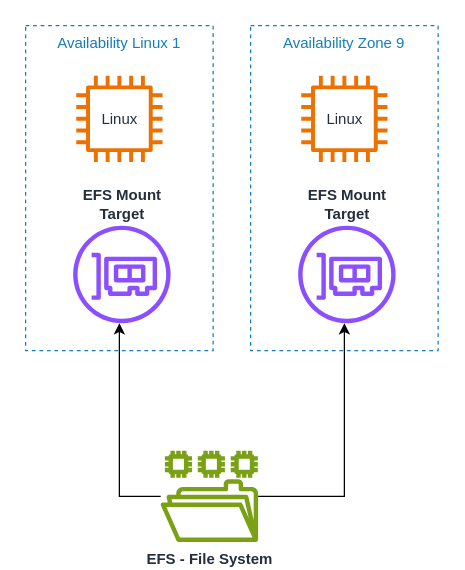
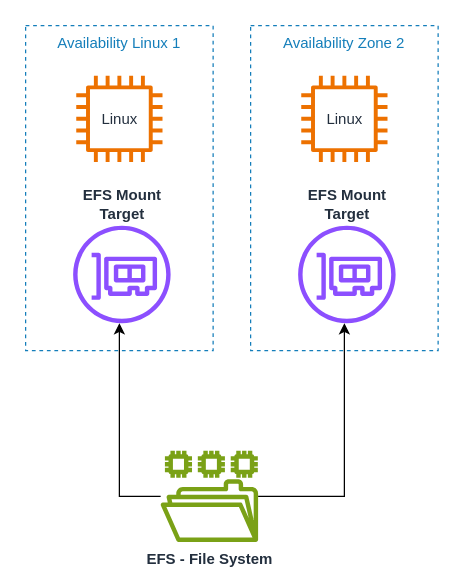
  <mxCell id="0" />
  <mxCell id="1" parent="0" />
  <mxCell id="2" value="Availability Linux 1" style="fillColor=none;strokeColor=#147EBA;dashed=1;verticalAlign=top;fontStyle=0;fontColor=#147EBA;whiteSpace=wrap;html=1;" vertex="1" parent="1"><mxGeometry x="20" y="20" width="150" height="260" as="geometry" /></mxCell>
  <mxCell id="3" value="Linux" style="sketch=0;outlineConnect=0;fontColor=#232F3E;gradientColor=none;fillColor=#ED7100;strokeColor=none;dashed=0;verticalLabelPosition=middle;verticalAlign=middle;align=center;html=1;fontSize=12;fontStyle=0;aspect=fixed;pointerEvents=1;shape=mxgraph.aws4.instance2;labelPosition=center;" vertex="1" parent="1"><mxGeometry x="60.5" y="60" width="69" height="69" as="geometry" /></mxCell>
  <mxCell id="4" value="&lt;b&gt;EFS Mount&lt;/b&gt;&lt;div&gt;&lt;b&gt;Target&lt;/b&gt;&lt;/div&gt;" style="sketch=0;outlineConnect=0;fontColor=#232F3E;gradientColor=none;fillColor=#8C4FFF;strokeColor=none;dashed=0;verticalLabelPosition=top;verticalAlign=bottom;align=center;html=1;fontSize=12;fontStyle=0;aspect=fixed;pointerEvents=1;shape=mxgraph.aws4.elastic_network_interface;labelPosition=center;" vertex="1" parent="1"><mxGeometry x="58" y="180" width="78" height="78" as="geometry" /></mxCell>
- <mxCell id="5" value="Availability Zone 9" style="fillColor=none;strokeColor=#147EBA;dashed=1;verticalAlign=top;fontStyle=0;fontColor=#147EBA;whiteSpace=wrap;html=1;" vertex="1" parent="1"><mxGeometry x="200" y="20" width="150" height="260" as="geometry" /></mxCell>
+ <mxCell id="5" value="Availability Zone 2" style="fillColor=none;strokeColor=#147EBA;dashed=1;verticalAlign=top;fontStyle=0;fontColor=#147EBA;whiteSpace=wrap;html=1;" vertex="1" parent="1"><mxGeometry x="200" y="20" width="150" height="260" as="geometry" /></mxCell>
  <mxCell id="6" value="Linux" style="sketch=0;outlineConnect=0;fontColor=#232F3E;gradientColor=none;fillColor=#ED7100;strokeColor=none;dashed=0;verticalLabelPosition=middle;verticalAlign=middle;align=center;html=1;fontSize=12;fontStyle=0;aspect=fixed;pointerEvents=1;shape=mxgraph.aws4.instance2;labelPosition=center;" vertex="1" parent="1"><mxGeometry x="240.5" y="60" width="69" height="69" as="geometry" /></mxCell>
  <mxCell id="7" value="&lt;b&gt;EFS Mount&lt;/b&gt;&lt;div&gt;&lt;b&gt;Target&lt;/b&gt;&lt;/div&gt;" style="sketch=0;outlineConnect=0;fontColor=#232F3E;gradientColor=none;fillColor=#8C4FFF;strokeColor=none;dashed=0;verticalLabelPosition=top;verticalAlign=bottom;align=center;html=1;fontSize=12;fontStyle=0;aspect=fixed;pointerEvents=1;shape=mxgraph.aws4.elastic_network_interface;labelPosition=center;" vertex="1" parent="1"><mxGeometry x="238" y="180" width="78" height="78" as="geometry" /></mxCell>
  <mxCell id="8" style="edgeStyle=orthogonalEdgeStyle;rounded=0;orthogonalLoop=1;jettySize=auto;html=1;" edge="1" parent="1" source="10" target="4"><mxGeometry relative="1" as="geometry"><Array as="points"><mxPoint x="95" y="397" /></Array></mxGeometry></mxCell>
  <mxCell id="9" style="edgeStyle=orthogonalEdgeStyle;rounded=0;orthogonalLoop=1;jettySize=auto;html=1;" edge="1" parent="1" source="10" target="7"><mxGeometry relative="1" as="geometry"><Array as="points"><mxPoint x="275" y="397" /></Array></mxGeometry></mxCell>
  <mxCell id="10" value="EFS - File System" style="sketch=0;outlineConnect=0;fontColor=#232F3E;gradientColor=none;fillColor=#7AA116;strokeColor=none;dashed=0;verticalLabelPosition=bottom;verticalAlign=top;align=center;html=1;fontSize=12;fontStyle=1;aspect=fixed;pointerEvents=1;shape=mxgraph.aws4.file_system;" vertex="1" parent="1"><mxGeometry x="128" y="360" width="78" height="73" as="geometry" /></mxCell>
